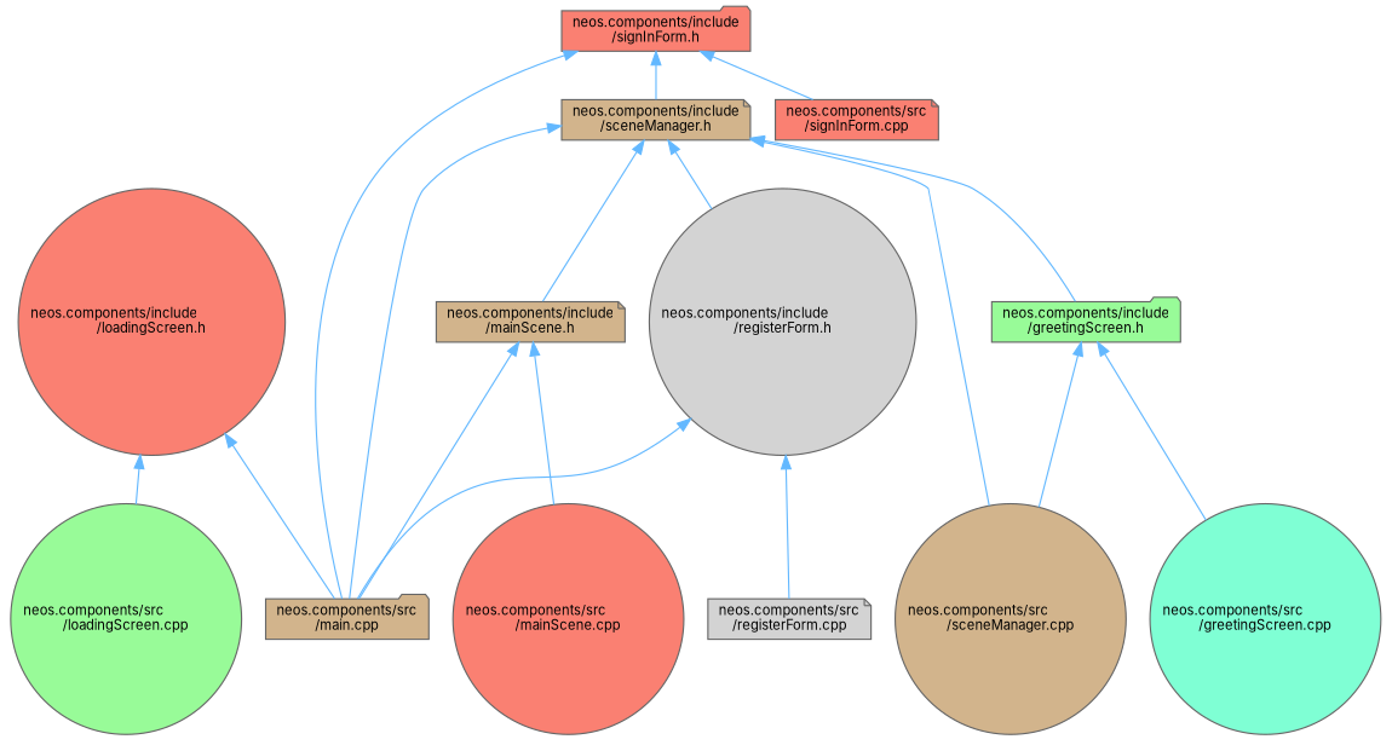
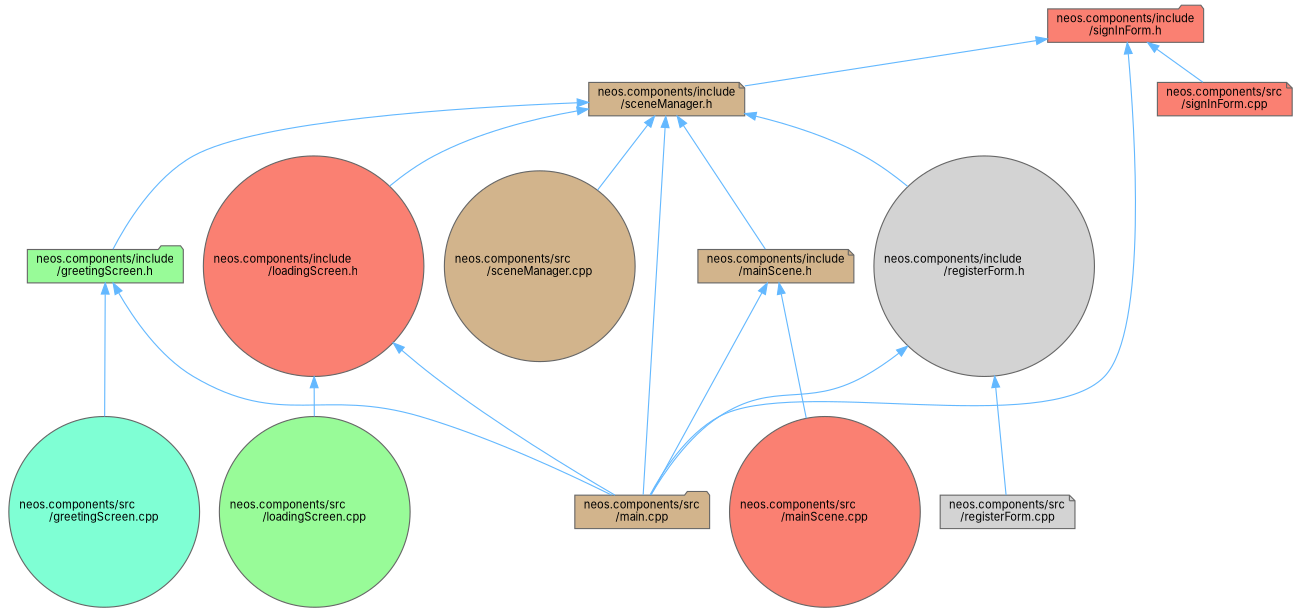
  digraph {
    fontname=Inter
    node [color=grey40 fillcolor=tan fontname=Inter fontsize=10 shape=circle style=filled]
    edge [color=steelblue1 dir=back fontname=Inter fontsize=10 labelfontname=Helvetica labelfontsize=10 style=solid]
    n1 [color=gray40 fontcolor=black height=0.2 label="neos.components/include\l/sceneManager.h" shape=note width=0.4]
    n2 [fillcolor=palegreen height=0.2 label="neos.components/include\l/greetingScreen.h" shape=folder width=0.4]
    n3 [height=0.2 label="neos.components/src\l/main.cpp" shape=folder width=0.4]
    n4 [fillcolor=salmon height=0.2 label="neos.components/include\l/loadingScreen.h" width=0.4]
    n5 [height=0.2 label="neos.components/include\l/mainScene.h" shape=note width=0.4]
    n6 [fillcolor=lightgrey height=0.2 label="neos.components/include\l/registerForm.h" width=0.4]
    n7 [height=0.2 label="neos.components/src\l/sceneManager.cpp" width=0.4]
    n8 [fillcolor=aquamarine height=0.2 label="neos.components/src\l/greetingScreen.cpp" width=0.4]
    n9 [fillcolor=palegreen height=0.2 label="neos.components/src\l/loadingScreen.cpp" width=0.4]
    n10 [fillcolor=salmon height=0.2 label="neos.components/src\l/mainScene.cpp" width=0.4]
    n11 [fillcolor=lightgrey height=0.2 label="neos.components/src\l/registerForm.cpp" shape=note width=0.4]
    n12 [fillcolor=salmon height=0.2 label="neos.components/include\l/signInForm.h" shape=folder width=0.4]
    n13 [fillcolor=salmon height=0.2 label="neos.components/src\l/signInForm.cpp" shape=note width=0.4]
    n1 -> n2
    n1 -> n3
+   n1 -> n4
    n1 -> n5
    n1 -> n6
    n1 -> n7
-   n2 -> n7
+   n2 -> n3
    n2 -> n8
    n4 -> n3
    n4 -> n9
    n5 -> n3
    n5 -> n10
    n6 -> n3
    n6 -> n11
    n12 -> n1
    n12 -> n3
    n12 -> n13
  }
